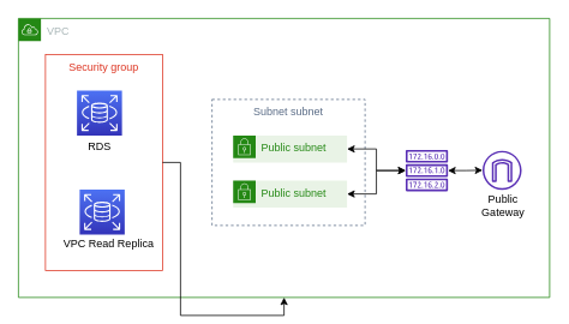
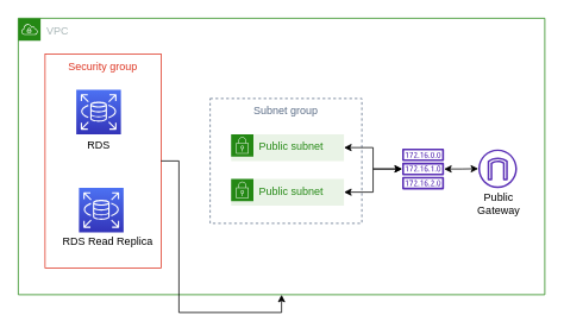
  <mxCell id="0" />
  <mxCell id="1" parent="0" />
  <mxCell id="2" value="VPC" style="points=[[0,0],[0.25,0],[0.5,0],[0.75,0],[1,0],[1,0.25],[1,0.5],[1,0.75],[1,1],[0.75,1],[0.5,1],[0.25,1],[0,1],[0,0.75],[0,0.5],[0,0.25]];outlineConnect=0;gradientColor=none;html=1;whiteSpace=wrap;fontSize=12;fontStyle=0;shape=mxgraph.aws4.group;grIcon=mxgraph.aws4.group_vpc;strokeColor=#248814;fillColor=none;verticalAlign=top;align=left;spacingLeft=30;fontColor=#AAB7B8;dashed=0;" parent="1" vertex="1"><mxGeometry x="20" y="20" width="590" height="310" as="geometry" /></mxCell>
  <mxCell id="3" value="" style="group" parent="1" vertex="1" connectable="0"><mxGeometry x="528" y="167" width="60" height="76.421" as="geometry" /></mxCell>
  <mxCell id="4" value="" style="outlineConnect=0;fontColor=#232F3E;fillColor=#5A30B5;strokeColor=none;dashed=0;verticalLabelPosition=bottom;verticalAlign=top;align=center;html=1;fontSize=12;fontStyle=0;aspect=fixed;pointerEvents=1;shape=mxgraph.aws4.internet_gateway;sketch=0;" parent="3" vertex="1"><mxGeometry x="7.486" width="43.421" height="43.421" as="geometry" /></mxCell>
  <mxCell id="5" value="Public&lt;br&gt;Gateway" style="text;html=1;resizable=0;autosize=1;align=center;verticalAlign=middle;points=[];fillColor=none;strokeColor=none;rounded=0;" parent="3" vertex="1"><mxGeometry y="46.421" width="60" height="30" as="geometry" /></mxCell>
  <mxCell id="6" value="" style="group" parent="1" vertex="1" connectable="0"><mxGeometry x="235" y="110" width="170" height="140" as="geometry" /></mxCell>
- <mxCell id="7" value="Subnet subnet" style="fillColor=none;strokeColor=#5A6C86;dashed=1;verticalAlign=top;fontStyle=0;fontColor=#5A6C86;align=center;" parent="6" vertex="1"><mxGeometry width="170" height="140" as="geometry" /></mxCell>
+ <mxCell id="7" value="Subnet group" style="fillColor=none;strokeColor=#5A6C86;dashed=1;verticalAlign=top;fontStyle=0;fontColor=#5A6C86;align=center;" parent="6" vertex="1"><mxGeometry width="170" height="140" as="geometry" /></mxCell>
  <mxCell id="8" value="Public subnet" style="points=[[0,0],[0.25,0],[0.5,0],[0.75,0],[1,0],[1,0.25],[1,0.5],[1,0.75],[1,1],[0.75,1],[0.5,1],[0.25,1],[0,1],[0,0.75],[0,0.5],[0,0.25]];outlineConnect=0;gradientColor=none;html=1;whiteSpace=wrap;fontSize=12;fontStyle=0;shape=mxgraph.aws4.group;grIcon=mxgraph.aws4.group_security_group;grStroke=0;strokeColor=#248814;fillColor=#E9F3E6;verticalAlign=top;align=left;spacingLeft=30;fontColor=#248814;dashed=0;" parent="6" vertex="1"><mxGeometry x="23.49" y="40" width="126.51" height="30" as="geometry" /></mxCell>
  <mxCell id="9" value="Public subnet" style="points=[[0,0],[0.25,0],[0.5,0],[0.75,0],[1,0],[1,0.25],[1,0.5],[1,0.75],[1,1],[0.75,1],[0.5,1],[0.25,1],[0,1],[0,0.75],[0,0.5],[0,0.25]];outlineConnect=0;gradientColor=none;html=1;whiteSpace=wrap;fontSize=12;fontStyle=0;shape=mxgraph.aws4.group;grIcon=mxgraph.aws4.group_security_group;grStroke=0;strokeColor=#248814;fillColor=#E9F3E6;verticalAlign=top;align=left;spacingLeft=30;fontColor=#248814;dashed=0;" parent="6" vertex="1"><mxGeometry x="23.49" y="90" width="126.51" height="30" as="geometry" /></mxCell>
  <mxCell id="10" value="" style="group" parent="1" vertex="1" connectable="0"><mxGeometry x="50" y="60" width="130" height="240" as="geometry" /></mxCell>
  <mxCell id="11" value="Security group" style="fillColor=none;strokeColor=#DD3522;verticalAlign=top;fontStyle=0;fontColor=#DD3522;" parent="10" vertex="1"><mxGeometry width="130" height="240" as="geometry" /></mxCell>
  <mxCell id="12" value="" style="group" parent="10" vertex="1" connectable="0"><mxGeometry x="35" y="40" width="50" height="72" as="geometry" /></mxCell>
  <mxCell id="13" value="" style="outlineConnect=0;fontColor=#232F3E;gradientColor=#4D72F3;gradientDirection=north;fillColor=#3334B9;strokeColor=#ffffff;dashed=0;verticalLabelPosition=bottom;verticalAlign=top;align=center;html=1;fontSize=12;fontStyle=0;aspect=fixed;shape=mxgraph.aws4.resourceIcon;resIcon=mxgraph.aws4.rds;" parent="12" vertex="1"><mxGeometry width="50" height="50" as="geometry" /></mxCell>
  <mxCell id="14" value="RDS" style="text;html=1;resizable=0;autosize=1;align=center;verticalAlign=middle;points=[];fillColor=none;strokeColor=none;rounded=0;" parent="12" vertex="1"><mxGeometry x="5" y="52" width="40" height="20" as="geometry" /></mxCell>
  <mxCell id="15" value="" style="group" parent="10" vertex="1" connectable="0"><mxGeometry x="10" y="150" width="120" height="71" as="geometry" /></mxCell>
  <mxCell id="16" value="" style="outlineConnect=0;fontColor=#232F3E;gradientColor=#4D72F3;gradientDirection=north;fillColor=#3334B9;strokeColor=#ffffff;dashed=0;verticalLabelPosition=bottom;verticalAlign=top;align=center;html=1;fontSize=12;fontStyle=0;aspect=fixed;shape=mxgraph.aws4.resourceIcon;resIcon=mxgraph.aws4.rds;" parent="15" vertex="1"><mxGeometry x="28" width="50" height="50" as="geometry" /></mxCell>
- <mxCell id="17" value="VPC Read Replica" style="text;html=1;resizable=0;autosize=1;align=center;verticalAlign=middle;points=[];fillColor=none;strokeColor=none;rounded=0;" parent="15" vertex="1"><mxGeometry y="51" width="120" height="20" as="geometry" /></mxCell>
+ <mxCell id="17" value="RDS Read Replica" style="text;html=1;resizable=0;autosize=1;align=center;verticalAlign=middle;points=[];fillColor=none;strokeColor=none;rounded=0;" parent="15" vertex="1"><mxGeometry y="51" width="120" height="20" as="geometry" /></mxCell>
  <mxCell id="18" style="edgeStyle=orthogonalEdgeStyle;rounded=0;orthogonalLoop=1;jettySize=auto;html=1;exitX=1;exitY=0.5;exitDx=0;exitDy=0;" parent="1" source="11" target="2" edge="1"><mxGeometry relative="1" as="geometry" /></mxCell>
  <mxCell id="19" value="" style="group" parent="1" vertex="1" connectable="0"><mxGeometry x="448.6" y="166" width="50.0" height="77" as="geometry" /></mxCell>
  <mxCell id="20" value="" style="outlineConnect=0;fontColor=#232F3E;gradientColor=none;fillColor=#5A30B5;strokeColor=none;dashed=0;verticalLabelPosition=bottom;verticalAlign=top;align=center;html=1;fontSize=12;fontStyle=0;aspect=fixed;pointerEvents=1;shape=mxgraph.aws4.route_table;" parent="19" vertex="1"><mxGeometry x="1.4" width="47.21" height="46" as="geometry" /></mxCell>
  <mxCell id="21" style="edgeStyle=orthogonalEdgeStyle;rounded=0;orthogonalLoop=1;jettySize=auto;html=1;startArrow=classic;startFill=1;" parent="1" source="20" target="4" edge="1"><mxGeometry relative="1" as="geometry" /></mxCell>
  <mxCell id="22" style="edgeStyle=orthogonalEdgeStyle;rounded=0;orthogonalLoop=1;jettySize=auto;html=1;entryX=1;entryY=0.5;entryDx=0;entryDy=0;startArrow=classic;startFill=1;" parent="1" source="20" target="9" edge="1"><mxGeometry relative="1" as="geometry" /></mxCell>
  <mxCell id="23" style="edgeStyle=orthogonalEdgeStyle;rounded=0;orthogonalLoop=1;jettySize=auto;html=1;entryX=1;entryY=0.5;entryDx=0;entryDy=0;startArrow=classic;startFill=1;" parent="1" source="20" target="8" edge="1"><mxGeometry relative="1" as="geometry" /></mxCell>
